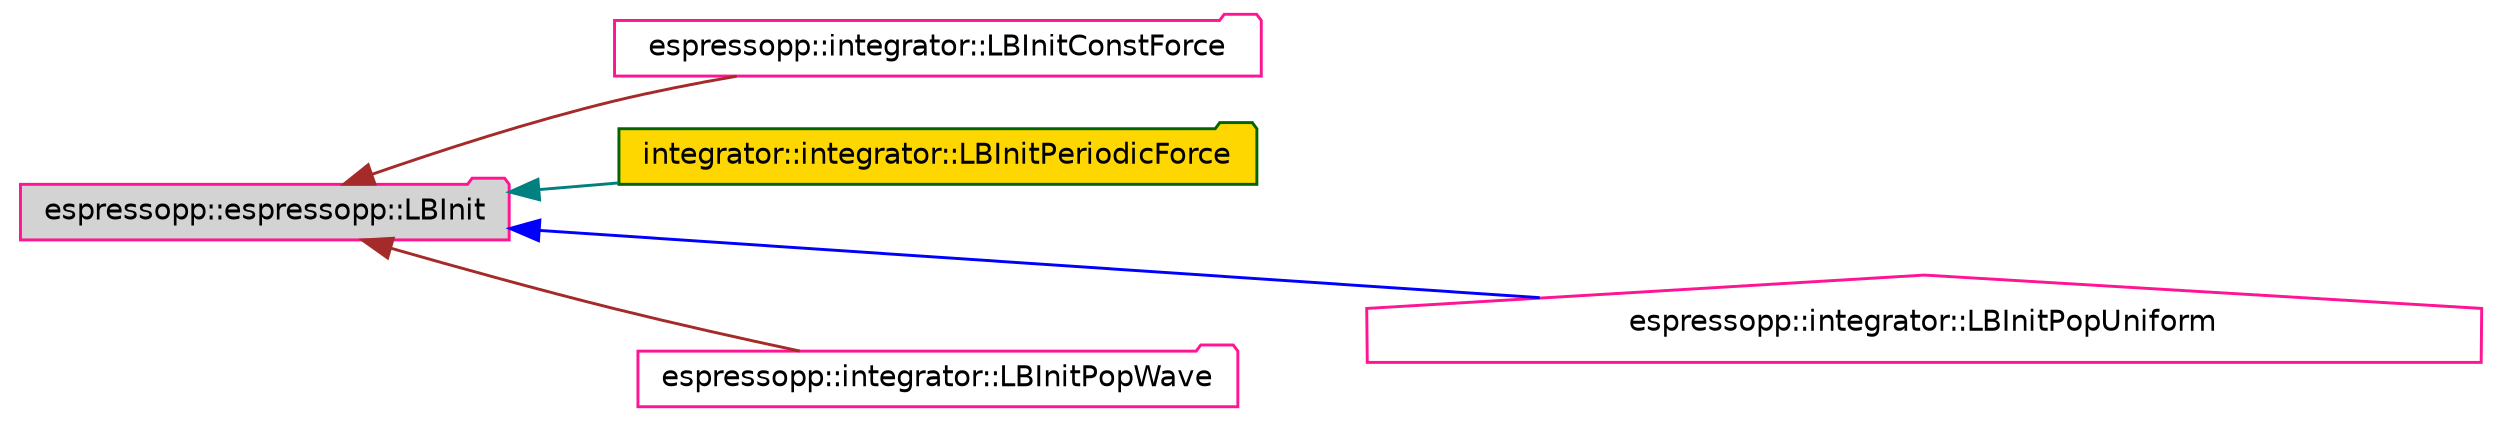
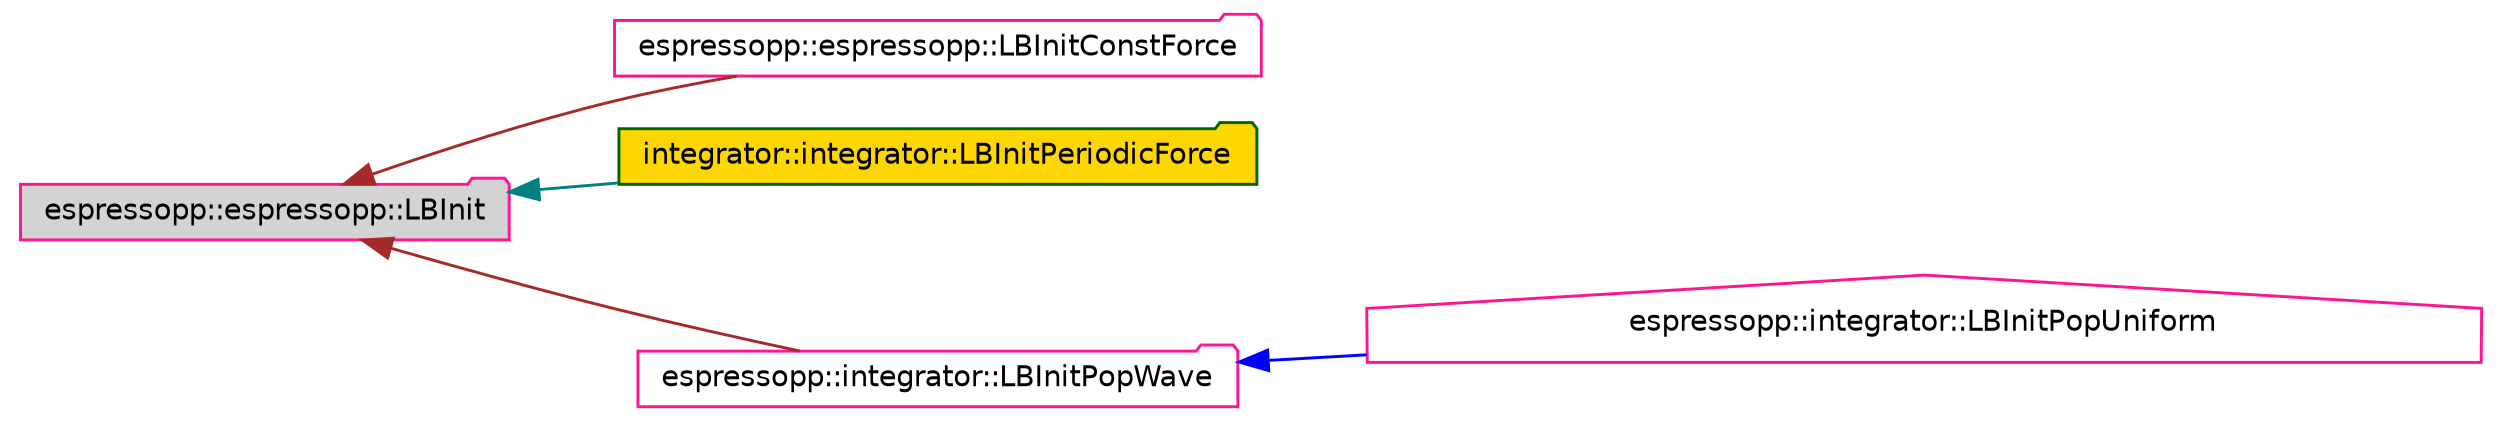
  digraph {
    rankdir=LR
    node [color=deeppink fillcolor=white fontname=Helvetica fontsize=10 shape=folder style=filled]
    edge [color=brown dir=back fontname=Helvetica fontsize=10 labelfontname=Helvetica labelfontsize=10 style=solid]
    n1 [fillcolor=lightgrey fontcolor=black height=0.2 label="espressopp::espressopp::LBInit" width=0.4]
-   n2 [height=0.2 label="espressopp::integrator::LBInitConstForce" width=0.4]
+   n2 [height=0.2 label="espressopp::espressopp::LBInitConstForce" width=0.4]
    n3 [color=darkgreen fillcolor=gold height=0.2 label="integrator::integrator::LBInitPeriodicForce" width=0.4]
    n4 [height=0.2 label="espressopp::integrator::LBInitPopUniform" shape=house width=0.4]
    n5 [height=0.2 label="espressopp::integrator::LBInitPopWave" width=0.4]
    n1 -> n2
    n1 -> n3 [color=teal]
-   n1 -> n4 [color=blue]
+   n5 -> n4 [color=blue]
    n1 -> n5
  }
